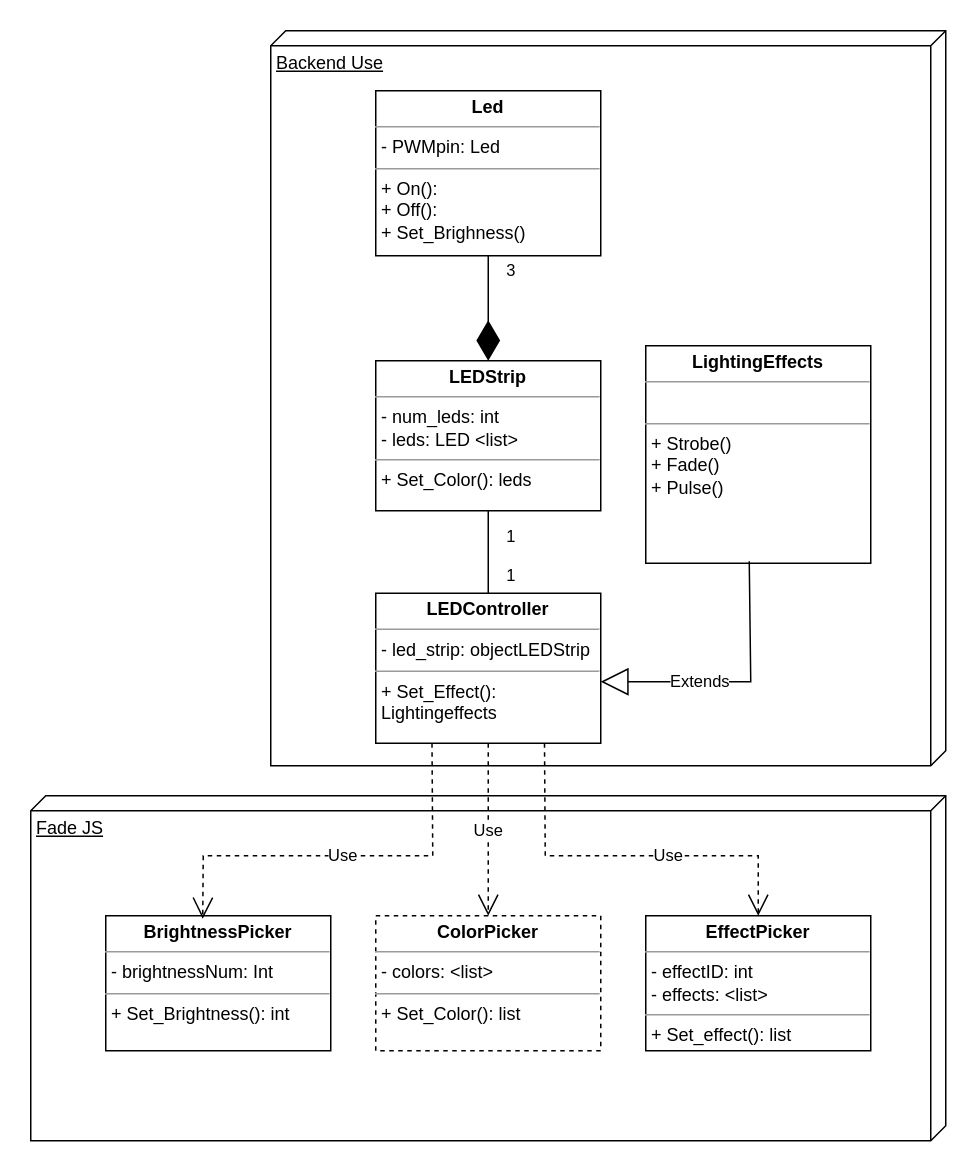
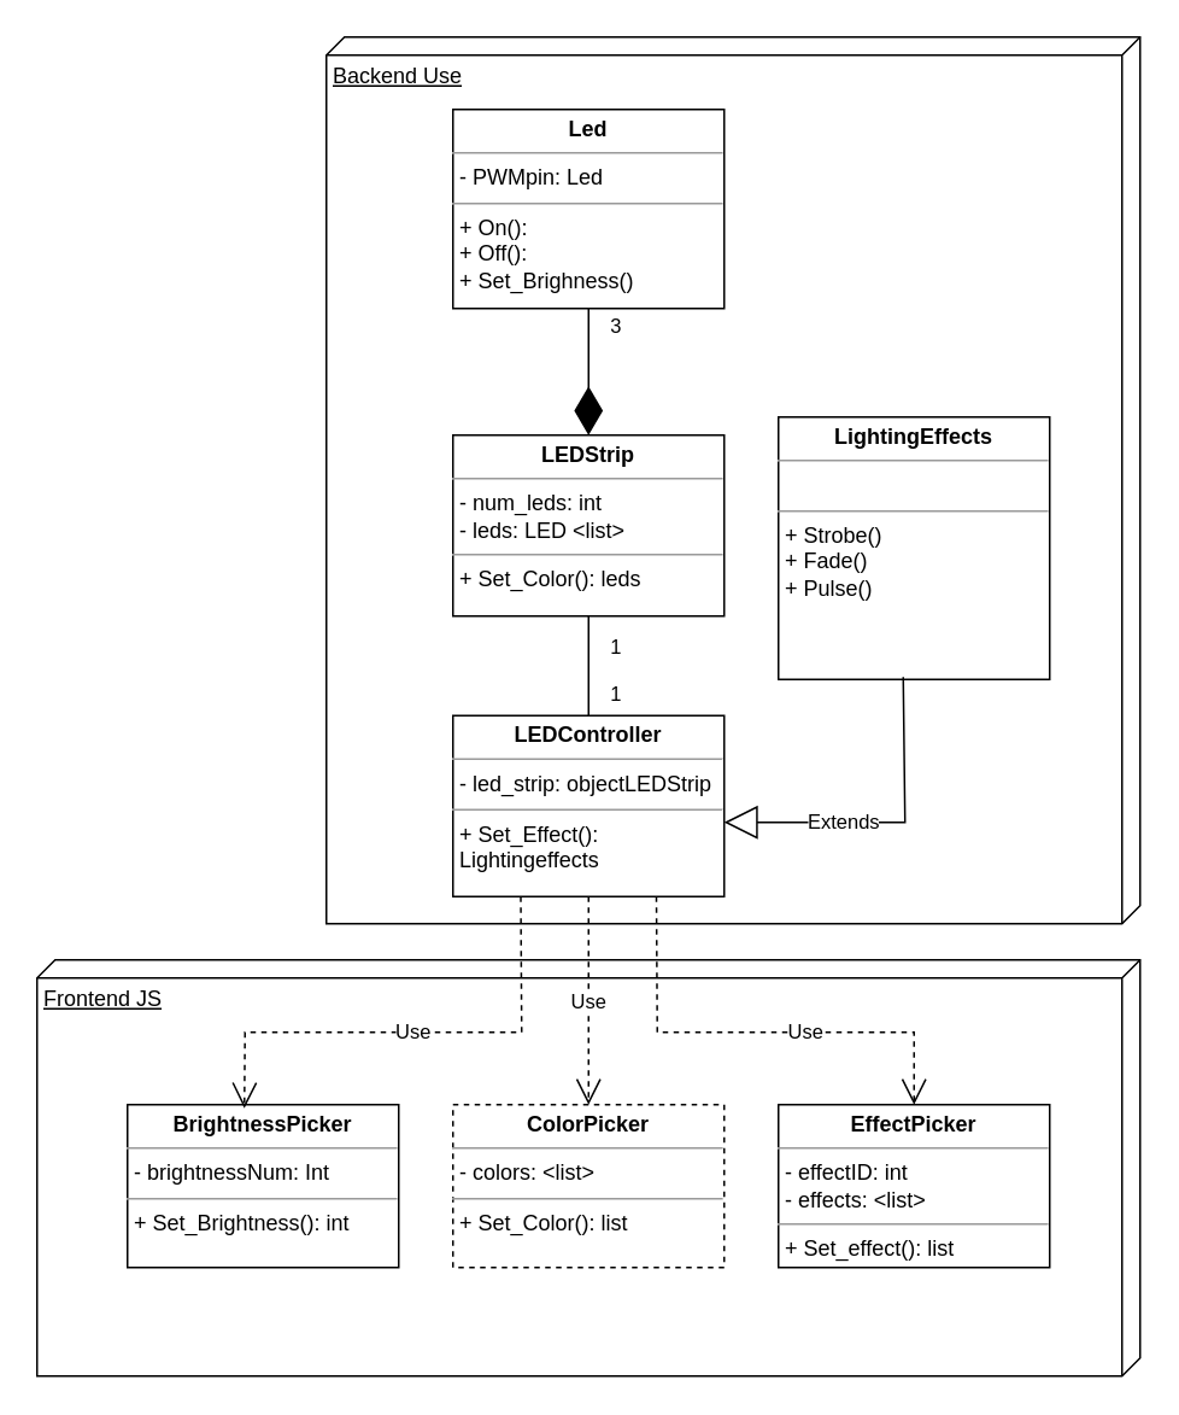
  <mxCell id="0" />
  <mxCell id="1" parent="0" />
- <mxCell id="2" value="Fade JS" style="verticalAlign=top;align=left;spacingTop=8;spacingLeft=2;spacingRight=12;shape=cube;size=10;direction=south;fontStyle=4;html=1;whiteSpace=wrap;" parent="1" vertex="1"><mxGeometry x="20" y="530" width="610" height="230" as="geometry" /></mxCell>
+ <mxCell id="2" value="Frontend JS" style="verticalAlign=top;align=left;spacingTop=8;spacingLeft=2;spacingRight=12;shape=cube;size=10;direction=south;fontStyle=4;html=1;whiteSpace=wrap;" parent="1" vertex="1"><mxGeometry x="20" y="530" width="610" height="230" as="geometry" /></mxCell>
  <mxCell id="3" value="Backend Use" style="verticalAlign=top;align=left;spacingTop=8;spacingLeft=2;spacingRight=12;shape=cube;size=10;direction=south;fontStyle=4;html=1;whiteSpace=wrap;" parent="1" vertex="1"><mxGeometry y="20" width="450" height="490" as="geometry" x="180" /></mxCell>
  <mxCell id="4" value="&lt;p style=&quot;margin:0px;margin-top:4px;text-align:center;&quot;&gt;&lt;b&gt;Led&lt;/b&gt;&lt;/p&gt;&lt;hr size=&quot;1&quot;&gt;&lt;p style=&quot;margin:0px;margin-left:4px;&quot;&gt;- PWMpin: Led&lt;br&gt;&lt;/p&gt;&lt;hr size=&quot;1&quot;&gt;&lt;p style=&quot;margin:0px;margin-left:4px;&quot;&gt;+ On(): &lt;br&gt;&lt;/p&gt;&lt;p style=&quot;margin:0px;margin-left:4px;&quot;&gt;+ Off():&lt;/p&gt;&lt;p style=&quot;margin:0px;margin-left:4px;&quot;&gt;+ Set_Brighness()&lt;br&gt;&lt;/p&gt;" style="verticalAlign=top;align=left;overflow=fill;fontSize=12;fontFamily=Helvetica;html=1;whiteSpace=wrap;" parent="1" vertex="1"><mxGeometry x="250" y="60" width="150" height="110" as="geometry" /></mxCell>
  <mxCell id="5" value="&lt;p style=&quot;margin:0px;margin-top:4px;text-align:center;&quot;&gt;&lt;b&gt;LEDStrip&lt;/b&gt;&lt;/p&gt;&lt;hr size=&quot;1&quot;&gt;&lt;p style=&quot;margin:0px;margin-left:4px;&quot;&gt;- num_leds: int&lt;/p&gt;&lt;p style=&quot;margin:0px;margin-left:4px;&quot;&gt;- leds: LED &amp;lt;list&amp;gt;&lt;br&gt;&lt;/p&gt;&lt;hr size=&quot;1&quot;&gt;&lt;p style=&quot;margin:0px;margin-left:4px;&quot;&gt;+ Set_Color(): leds&lt;br&gt;&lt;/p&gt;" style="verticalAlign=top;align=left;overflow=fill;fontSize=12;fontFamily=Helvetica;html=1;whiteSpace=wrap;" parent="1" vertex="1"><mxGeometry x="250" y="240" width="150" height="100" as="geometry" /></mxCell>
  <mxCell id="6" value="&lt;p style=&quot;margin:0px;margin-top:4px;text-align:center;&quot;&gt;&lt;b&gt;LEDController&lt;/b&gt;&lt;/p&gt;&lt;hr size=&quot;1&quot;&gt;&lt;p style=&quot;margin:0px;margin-left:4px;&quot;&gt;- led_strip: objectLEDStrip&lt;br&gt;&lt;/p&gt;&lt;hr size=&quot;1&quot;&gt;&lt;p style=&quot;margin:0px;margin-left:4px;&quot;&gt;+ Set_Effect(): Lightingeffects&lt;/p&gt;&lt;p style=&quot;margin:0px;margin-left:4px;&quot;&gt;&lt;br&gt;&lt;/p&gt;" style="verticalAlign=top;align=left;overflow=fill;fontSize=12;fontFamily=Helvetica;html=1;whiteSpace=wrap;" parent="1" vertex="1"><mxGeometry x="250" y="395" width="150" height="100" as="geometry" /></mxCell>
  <mxCell id="7" value="&lt;p style=&quot;margin:0px;margin-top:4px;text-align:center;&quot;&gt;&lt;b&gt;LightingEffects&lt;/b&gt;&lt;/p&gt;&lt;hr size=&quot;1&quot;&gt;&lt;p style=&quot;margin:0px;margin-left:4px;&quot;&gt;&lt;br&gt;&lt;/p&gt;&lt;hr size=&quot;1&quot;&gt;&lt;p style=&quot;margin:0px;margin-left:4px;&quot;&gt;+ Strobe()&lt;/p&gt;&lt;p style=&quot;margin:0px;margin-left:4px;&quot;&gt;+ Fade()&lt;/p&gt;&lt;p style=&quot;margin:0px;margin-left:4px;&quot;&gt;+ Pulse()&lt;br&gt;&lt;/p&gt;" style="verticalAlign=top;align=left;overflow=fill;fontSize=12;fontFamily=Helvetica;html=1;whiteSpace=wrap;" parent="1" vertex="1"><mxGeometry x="430" y="230" width="150" height="145" as="geometry" /></mxCell>
  <mxCell id="8" value="&lt;div&gt;3&lt;/div&gt;" style="endArrow=diamondThin;endFill=1;endSize=24;html=1;rounded=0;entryX=0.5;entryY=0;entryDx=0;entryDy=0;exitX=0.5;exitY=1;exitDx=0;exitDy=0;" parent="1" source="4" target="5" edge="1"><mxGeometry x="-0.714" y="15" width="160" relative="1" as="geometry"><mxPoint x="480" y="190" as="sourcePoint" /><mxPoint x="590" y="320" as="targetPoint" /><mxPoint as="offset" /></mxGeometry></mxCell>
  <mxCell id="9" value="&lt;p style=&quot;margin:0px;margin-top:4px;text-align:center;&quot;&gt;&lt;b&gt;ColorPicker&lt;/b&gt;&lt;/p&gt;&lt;hr size=&quot;1&quot;&gt;&lt;p style=&quot;margin:0px;margin-left:4px;&quot;&gt;- colors: &amp;lt;list&amp;gt;&lt;span style=&quot;white-space: pre;&quot;&gt; &lt;/span&gt;&lt;br&gt;&lt;/p&gt;&lt;hr size=&quot;1&quot;&gt;&lt;p style=&quot;margin:0px;margin-left:4px;&quot;&gt;+ Set_Color(): list&lt;br&gt;&lt;/p&gt;" style="verticalAlign=top;align=left;overflow=fill;fontSize=12;fontFamily=Helvetica;html=1;whiteSpace=wrap;dashed=1;" parent="1" vertex="1"><mxGeometry x="250" y="610" width="150" height="90" as="geometry" /></mxCell>
  <mxCell id="10" value="&lt;p style=&quot;margin:0px;margin-top:4px;text-align:center;&quot;&gt;&lt;b&gt;BrightnessPicker&lt;/b&gt;&lt;/p&gt;&lt;hr size=&quot;1&quot;&gt;&lt;p style=&quot;margin:0px;margin-left:4px;&quot;&gt;- brightnessNum: Int&lt;br&gt;&lt;/p&gt;&lt;hr size=&quot;1&quot;&gt;&lt;p style=&quot;margin:0px;margin-left:4px;&quot;&gt;+ Set_Brightness(): int&lt;br&gt;&lt;/p&gt;" style="verticalAlign=top;align=left;overflow=fill;fontSize=12;fontFamily=Helvetica;html=1;whiteSpace=wrap;" parent="1" vertex="1"><mxGeometry x="70" y="610" width="150" height="90" as="geometry" /></mxCell>
  <mxCell id="11" value="&lt;div&gt;1&lt;/div&gt;&lt;div&gt;&lt;br&gt;&lt;/div&gt;&lt;div&gt;1&lt;br&gt;&lt;/div&gt;" style="endArrow=none;html=1;rounded=0;exitX=0.5;exitY=1;exitDx=0;exitDy=0;entryX=0.5;entryY=0;entryDx=0;entryDy=0;" parent="1" source="5" target="6" edge="1"><mxGeometry x="0.091" y="15" width="50" height="50" relative="1" as="geometry"><mxPoint x="620" y="310" as="sourcePoint" /><mxPoint x="670" y="260" as="targetPoint" /><mxPoint as="offset" /></mxGeometry></mxCell>
  <mxCell id="12" value="Extends" style="endArrow=block;endSize=16;endFill=0;html=1;rounded=0;exitX=0.46;exitY=0.991;exitDx=0;exitDy=0;exitPerimeter=0;entryX=1;entryY=0.59;entryDx=0;entryDy=0;entryPerimeter=0;" edge="1" parent="1" source="7" target="6"><mxGeometry x="0.262" width="160" relative="1" as="geometry"><mxPoint x="520" y="380" as="sourcePoint" /><mxPoint x="680" y="380" as="targetPoint" /><Array as="points"><mxPoint x="500" y="454" /></Array><mxPoint as="offset" /></mxGeometry></mxCell>
  <mxCell id="13" value="&lt;p style=&quot;margin:0px;margin-top:4px;text-align:center;&quot;&gt;&lt;b&gt;EffectPicker&lt;/b&gt;&lt;/p&gt;&lt;hr size=&quot;1&quot;&gt;&lt;p style=&quot;margin:0px;margin-left:4px;&quot;&gt;- effectID: int&lt;/p&gt;&lt;p style=&quot;margin:0px;margin-left:4px;&quot;&gt;- effects: &amp;lt;list&amp;gt;&lt;br&gt;&lt;/p&gt;&lt;hr size=&quot;1&quot;&gt;&lt;p style=&quot;margin:0px;margin-left:4px;&quot;&gt;+ Set_effect(): list&lt;br&gt;&lt;/p&gt;" style="verticalAlign=top;align=left;overflow=fill;fontSize=12;fontFamily=Helvetica;html=1;whiteSpace=wrap;" vertex="1" parent="1"><mxGeometry x="430" y="610" width="150" height="90" as="geometry" /></mxCell>
  <mxCell id="14" value="Use" style="endArrow=open;endSize=12;dashed=1;html=1;rounded=0;exitX=0.25;exitY=1;exitDx=0;exitDy=0;entryX=0.431;entryY=0.022;entryDx=0;entryDy=0;entryPerimeter=0;" edge="1" parent="1" source="6" target="10"><mxGeometry width="160" relative="1" as="geometry"><mxPoint x="200" y="590" as="sourcePoint" /><mxPoint x="360" y="590" as="targetPoint" /><Array as="points"><mxPoint x="288" y="570" /><mxPoint x="135" y="570" /></Array></mxGeometry></mxCell>
  <mxCell id="15" value="Use" style="endArrow=open;endSize=12;dashed=1;html=1;rounded=0;entryX=0.5;entryY=0;entryDx=0;entryDy=0;exitX=0.5;exitY=1;exitDx=0;exitDy=0;" edge="1" parent="1" source="6" target="9"><mxGeometry width="160" relative="1" as="geometry"><mxPoint x="320" y="500" as="sourcePoint" /><mxPoint x="209" y="622" as="targetPoint" /><Array as="points" /></mxGeometry></mxCell>
  <mxCell id="16" value="Use" style="endArrow=open;endSize=12;dashed=1;html=1;rounded=0;exitX=0.75;exitY=1;exitDx=0;exitDy=0;entryX=0.5;entryY=0;entryDx=0;entryDy=0;" edge="1" parent="1" source="6" target="13"><mxGeometry x="0.221" width="160" relative="1" as="geometry"><mxPoint x="339" y="514" as="sourcePoint" /><mxPoint x="219" y="632" as="targetPoint" /><Array as="points"><mxPoint x="363" y="570" /><mxPoint x="505" y="570" /></Array><mxPoint as="offset" /></mxGeometry></mxCell>
